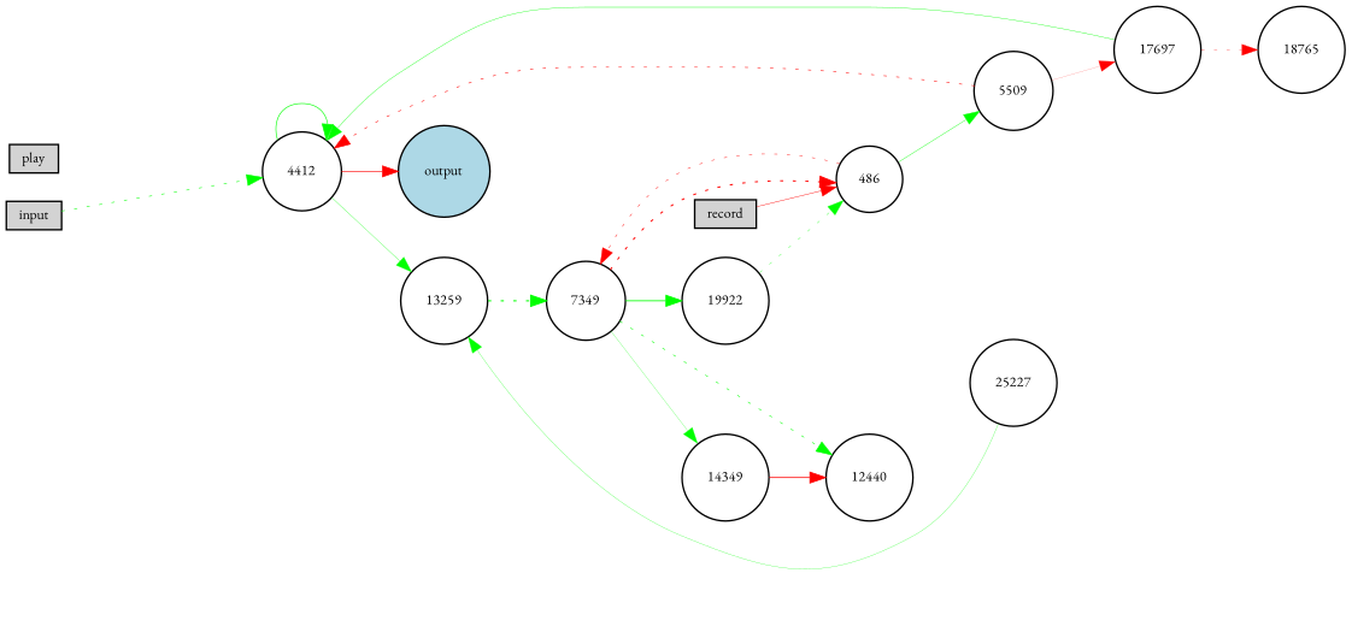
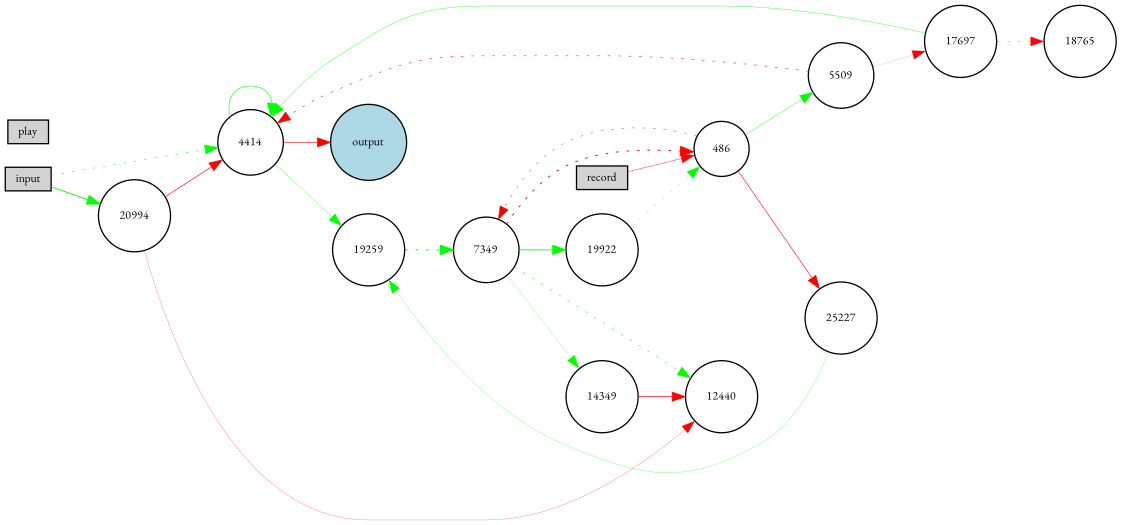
  digraph {
    fontname="EB Garamond"
    rankdir=LR
    node [fillcolor=white fontname="EB Garamond" fontsize=9 shape=circle style=filled]
    edge [color=green fontname="EB Garamond" style=solid]
    input [fillcolor=lightgray height=0.2 shape=box width=0.2]
-   4414 [height=0.2 width=0.2 label=4412]
+   20994 [height=0.2 width=0.2]
+   4414 [height=0.2 width=0.2]
    12440 [height=0.2 width=0.2]
    output [fillcolor=lightblue height=0.2 width=0.2]
-   13259 [height=0.2 width=0.2]
+   13259 [height=0.2 width=0.2 label=19259]
    record [fillcolor=lightgray height=0.2 shape=box width=0.2]
    486 [height=0.2 width=0.2]
    5509 [height=0.2 width=0.2]
    25227 [height=0.2 width=0.2]
    7349 [height=0.2 width=0.2]
    play [fillcolor=lightgray height=0.2 shape=box width=0.2]
    17697 [height=0.2 width=0.2]
    18765 [height=0.2 width=0.2]
    14349 [height=0.2 width=0.2]
    19922 [height=0.2 width=0.2]
+   input -> 20994 [penwidth=0.6614105702987368]
    input -> 4414 [penwidth=0.39526200180748094 style=dotted]
+   20994 -> 4414 [color=red penwidth=0.48329254595062243]
+   20994 -> 12440 [color=red penwidth=0.16130026509120493]
    4414 -> 4414 [penwidth=0.44917475044135413]
    4414 -> output [color=red penwidth=0.45830704415651635]
    4414 -> 13259 [penwidth=0.2010713351659968]
    13259 -> 7349 [penwidth=0.7676625750945184 style=dotted]
    record -> 486 [color=red penwidth=0.29839933244166983]
    486 -> 5509 [penwidth=0.27348642429443215]
+   486 -> 25227 [color=red penwidth=0.4422612040571774]
    486 -> 7349 [color=red penwidth=0.30766233497890094 style=dotted]
    5509 -> 4414 [color=red penwidth=0.39606700996045696 style=dotted]
    5509 -> 17697 [color=red penwidth=0.1011417874023453]
    25227 -> 13259 [penwidth=0.17802745353284133]
    7349 -> 12440 [penwidth=0.3874928655277198 style=dotted]
    7349 -> 486 [color=red penwidth=0.7168047631088047 style=dotted]
    7349 -> 14349 [penwidth=0.15898539963964867]
    7349 -> 19922 [penwidth=0.6055838423801593]
    17697 -> 4414 [penwidth=0.2601427376150114]
    17697 -> 18765 [color=red penwidth=0.18839249667548658 style=dotted]
    14349 -> 12440 [color=red penwidth=0.5333049318283563]
    19922 -> 486 [penwidth=0.23028387166194425 style=dotted]
  }
